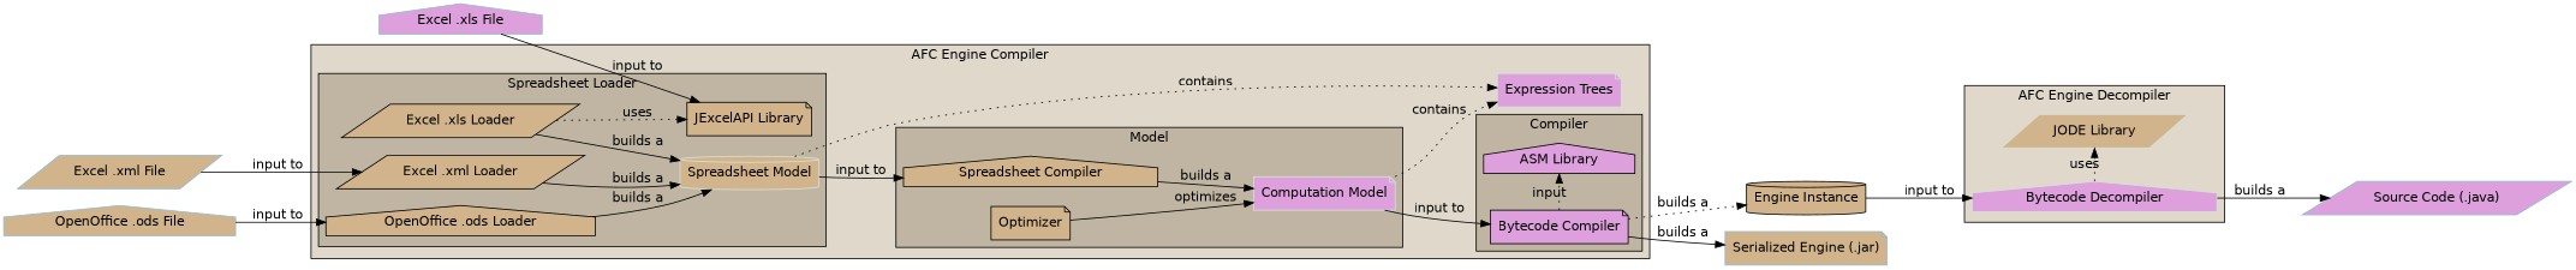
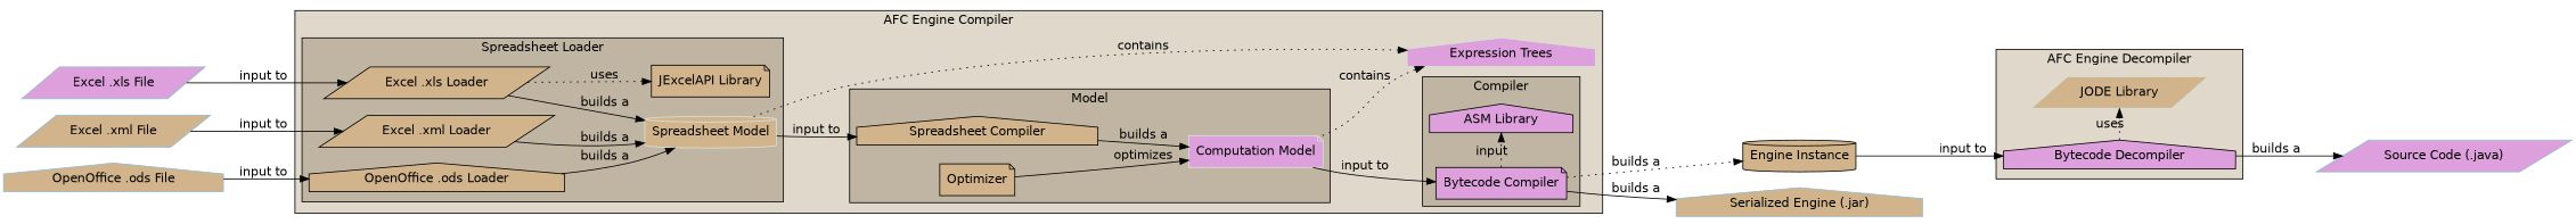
  digraph {
    fontname=Helvetica
    rankdir=LR
    node [fillcolor=tan fontname=Helvetica shape=parallelogram style=filled]
    edge [fontname=Helvetica]
-   n1 [color="#91BAD0" fillcolor=plum label="Excel .xls File" shape=house]
+   n1 [color="#91BAD0" fillcolor=plum label="Excel .xls File"]
    n2 [label="Excel .xls Loader"]
    n3 [color="#91BAD0" label="Excel .xml File"]
    n4 [label="Excel .xml Loader"]
    n5 [color="#91BAD0" label="OpenOffice .ods File" shape=house]
    n6 [label="OpenOffice .ods Loader" shape=house]
    n7 [color="#D6E1D9" label="Spreadsheet Model" shape=cylinder]
    n8 [label="Spreadsheet Compiler" shape=house]
    n9 [color="#D6E1D9" fillcolor=plum label="Computation Model" shape=note]
    n10 [fillcolor=plum label="Bytecode Compiler" shape=note]
    n11 [label="Engine Instance" shape=cylinder]
-   n12 [fillcolor=plum label="Bytecode Decompiler" shape=house color="#D6E1D9"]
-   n13 [color="#91BAD0" label="Serialized Engine (.jar)" shape=note]
+   n12 [fillcolor=plum label="Bytecode Decompiler" shape=house]
+   n13 [color="#91BAD0" label="Serialized Engine (.jar)" shape=house]
    n14 [color="#91BAD0" fillcolor=plum label="Source Code (.java)"]
    n15 [label="JExcelAPI Library" shape=note]
    n16 [fillcolor=plum label="ASM Library" shape=house]
    n17 [color="#D6E1D9" label="JODE Library"]
-   n18 [color="#D6E1D9" fillcolor=plum label="Expression Trees" shape=note]
+   n18 [color="#D6E1D9" fillcolor=plum label="Expression Trees" shape=house]
    n19 [label=Optimizer shape=note]
    subgraph sub_1 {
      n1
      n2
      n3
      n4
      n5
      n6
      n7
      n8
      n9
      n10
      n11
      n12
    }
    subgraph sub_2 {
      n2
      n4
      n6
      n7
      n8
      n9
      n10
      n11
      n12
      n13
      n14
    }
    subgraph sub_3 {
      n2
      n10
      n12
      n15
      n16
      n17
    }
    subgraph sub_4 {
      n7
      n9
      n18
    }
    subgraph sub_5 {
      subgraph sub_6 {
        n1
        n3
        n5
      }
    }
    subgraph cluster_7 {
      fillcolor="#DFD8CB"
      label="AFC Engine Compiler"
      style=filled
      subgraph sub_8 {
        fillcolor="#DFD8CB"
        label="AFC Engine Compiler"
        style=filled
        n18
      }
      subgraph cluster_9 {
        fillcolor="#C0B5A2"
        label="Spreadsheet Loader"
        style=filled
        subgraph sub_10 {
          fillcolor="#C0B5A2"
          label="Spreadsheet Loader"
          rank=same
          style=filled
          n2
          n4
          n6
        }
        subgraph sub_11 {
          fillcolor="#C0B5A2"
          label="Spreadsheet Loader"
          style=filled
          n7
        }
        subgraph sub_12 {
          fillcolor="#C0B5A2"
          label="Spreadsheet Loader"
          style=filled
          n15
        }
      }
      subgraph cluster_13 {
        fillcolor="#C0B5A2"
        label=Model
        style=filled
        subgraph sub_14 {
          fillcolor="#C0B5A2"
          label=Model
          style=filled
          n8
          n19
        }
        subgraph sub_15 {
          fillcolor="#C0B5A2"
          label=Model
          style=filled
          n9
        }
      }
      subgraph cluster_16 {
        fillcolor="#C0B5A2"
        label=Compiler
        style=filled
        subgraph sub_17 {
          fillcolor="#C0B5A2"
          label=Compiler
          style=filled
          n10
        }
        subgraph sub_18 {
          fillcolor="#C0B5A2"
          label=Compiler
          style=filled
          n16
        }
        subgraph sub_19 {
          fillcolor="#C0B5A2"
          label=Compiler
          rank=same
          style=filled
          n10
          n16
        }
      }
    }
    subgraph sub_20 {
      subgraph sub_21 {
        n13
      }
      subgraph sub_22 {
        n11
      }
    }
    subgraph cluster_23 {
      fillcolor="#DFD8CB"
      label="AFC Engine Decompiler"
      style=filled
      subgraph sub_24 {
        fillcolor="#DFD8CB"
        label="AFC Engine Decompiler"
        style=filled
        n12
      }
      subgraph sub_25 {
        fillcolor="#DFD8CB"
        label="AFC Engine Decompiler"
        style=filled
        n17
      }
      subgraph sub_26 {
        fillcolor="#DFD8CB"
        label="AFC Engine Decompiler"
        rank=same
        style=filled
        n12
        n17
      }
    }
    subgraph sub_27 {
      subgraph sub_28 {
        n14
      }
    }
-   n1 -> n15 [label="input to"]
+   n1 -> n2 [label="input to"]
    n2 -> n7 [label="builds a"]
    n2 -> n15 [label=uses style=dotted]
    n3 -> n4 [label="input to"]
    n4 -> n7 [label="builds a"]
    n5 -> n6 [label="input to"]
    n6 -> n7 [label="builds a"]
    n7 -> n8 [label="input to"]
    n7 -> n18 [label=contains style=dotted]
    n8 -> n9 [label="builds a"]
    n9 -> n10 [label="input to"]
    n9 -> n18 [label=contains style=dotted]
    n10 -> n11 [label="builds a" style=dotted]
    n10 -> n13 [label="builds a"]
    n10 -> n16 [label=input style=dotted]
    n11 -> n12 [label="input to"]
    n12 -> n14 [label="builds a"]
    n12 -> n17 [label=uses style=dotted]
    n19 -> n9 [label=optimizes]
  }
